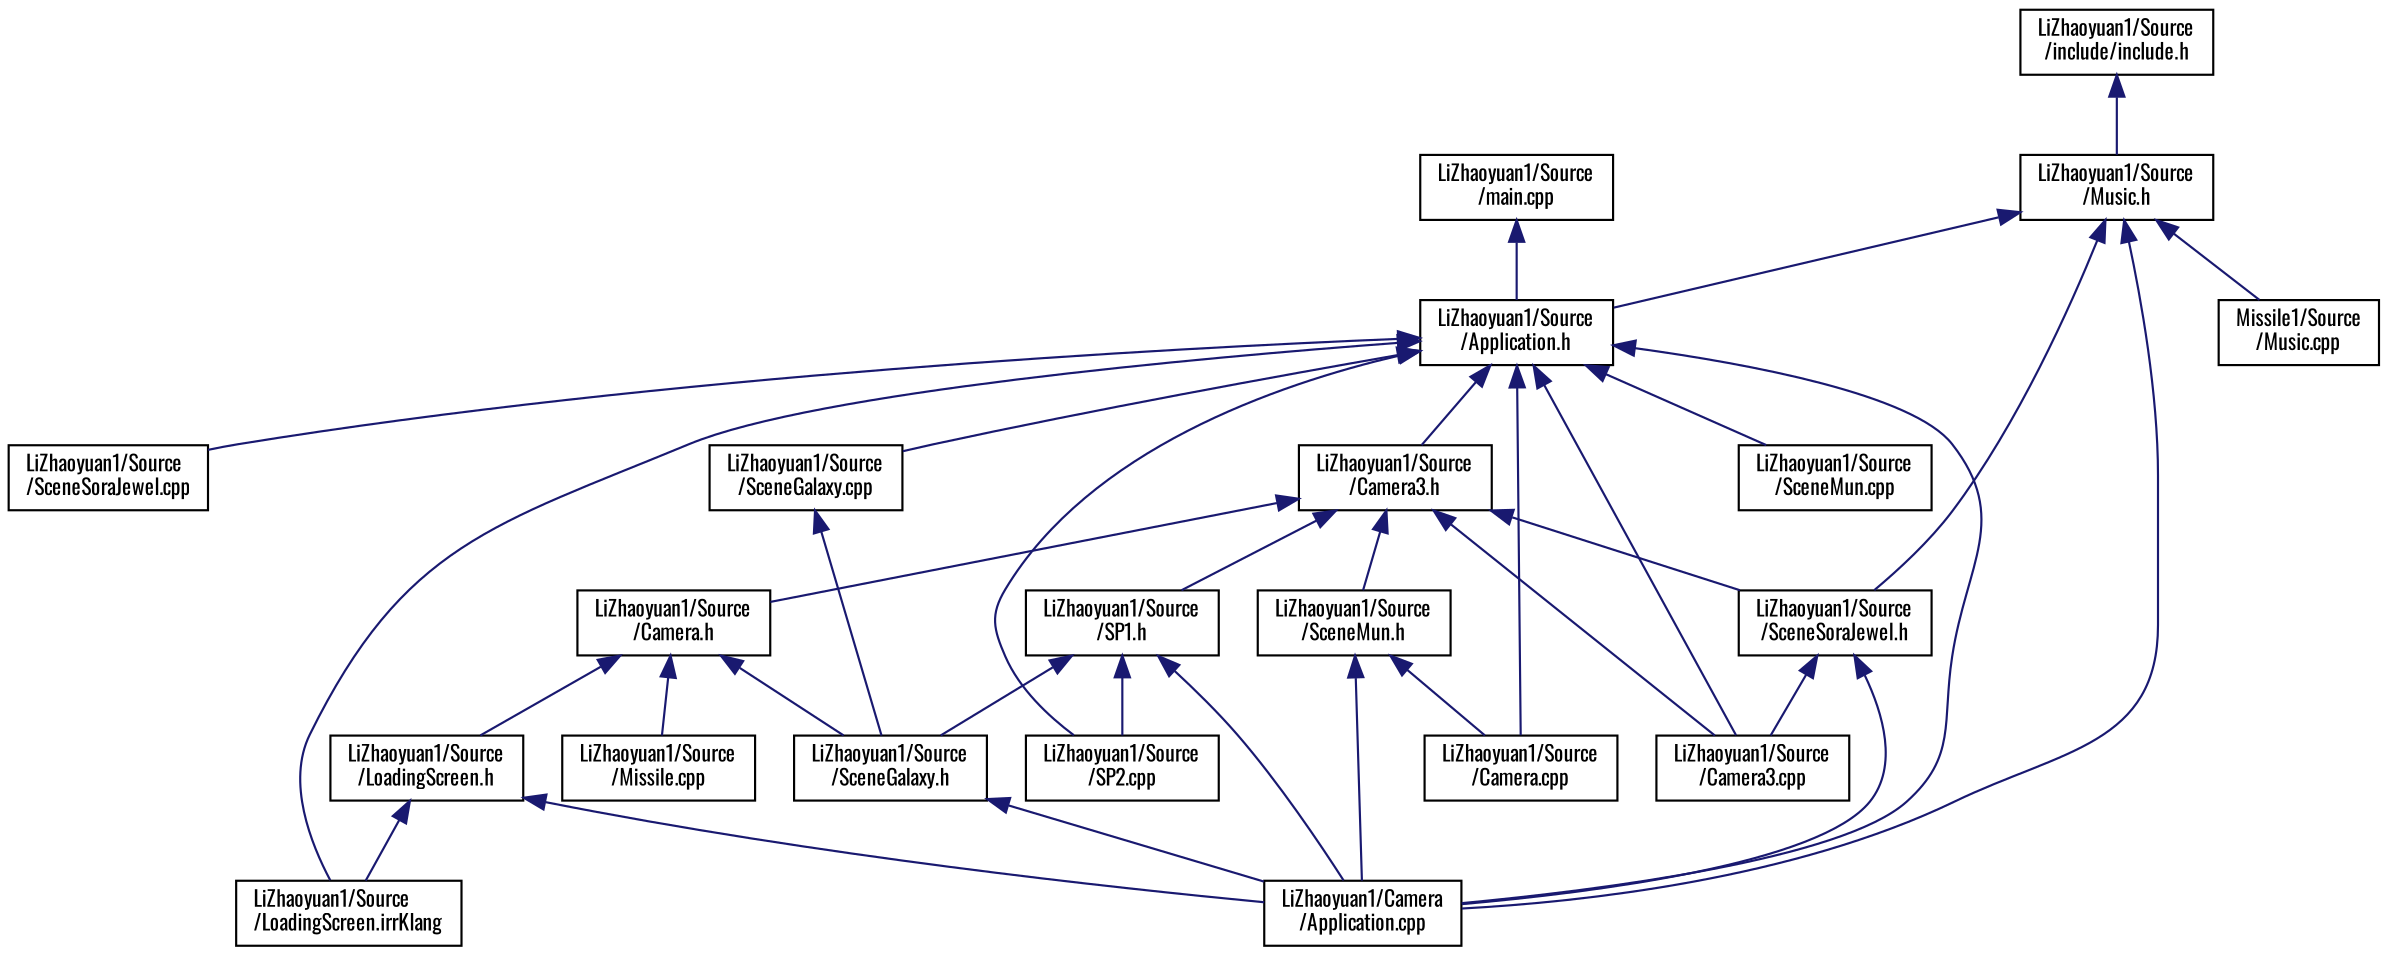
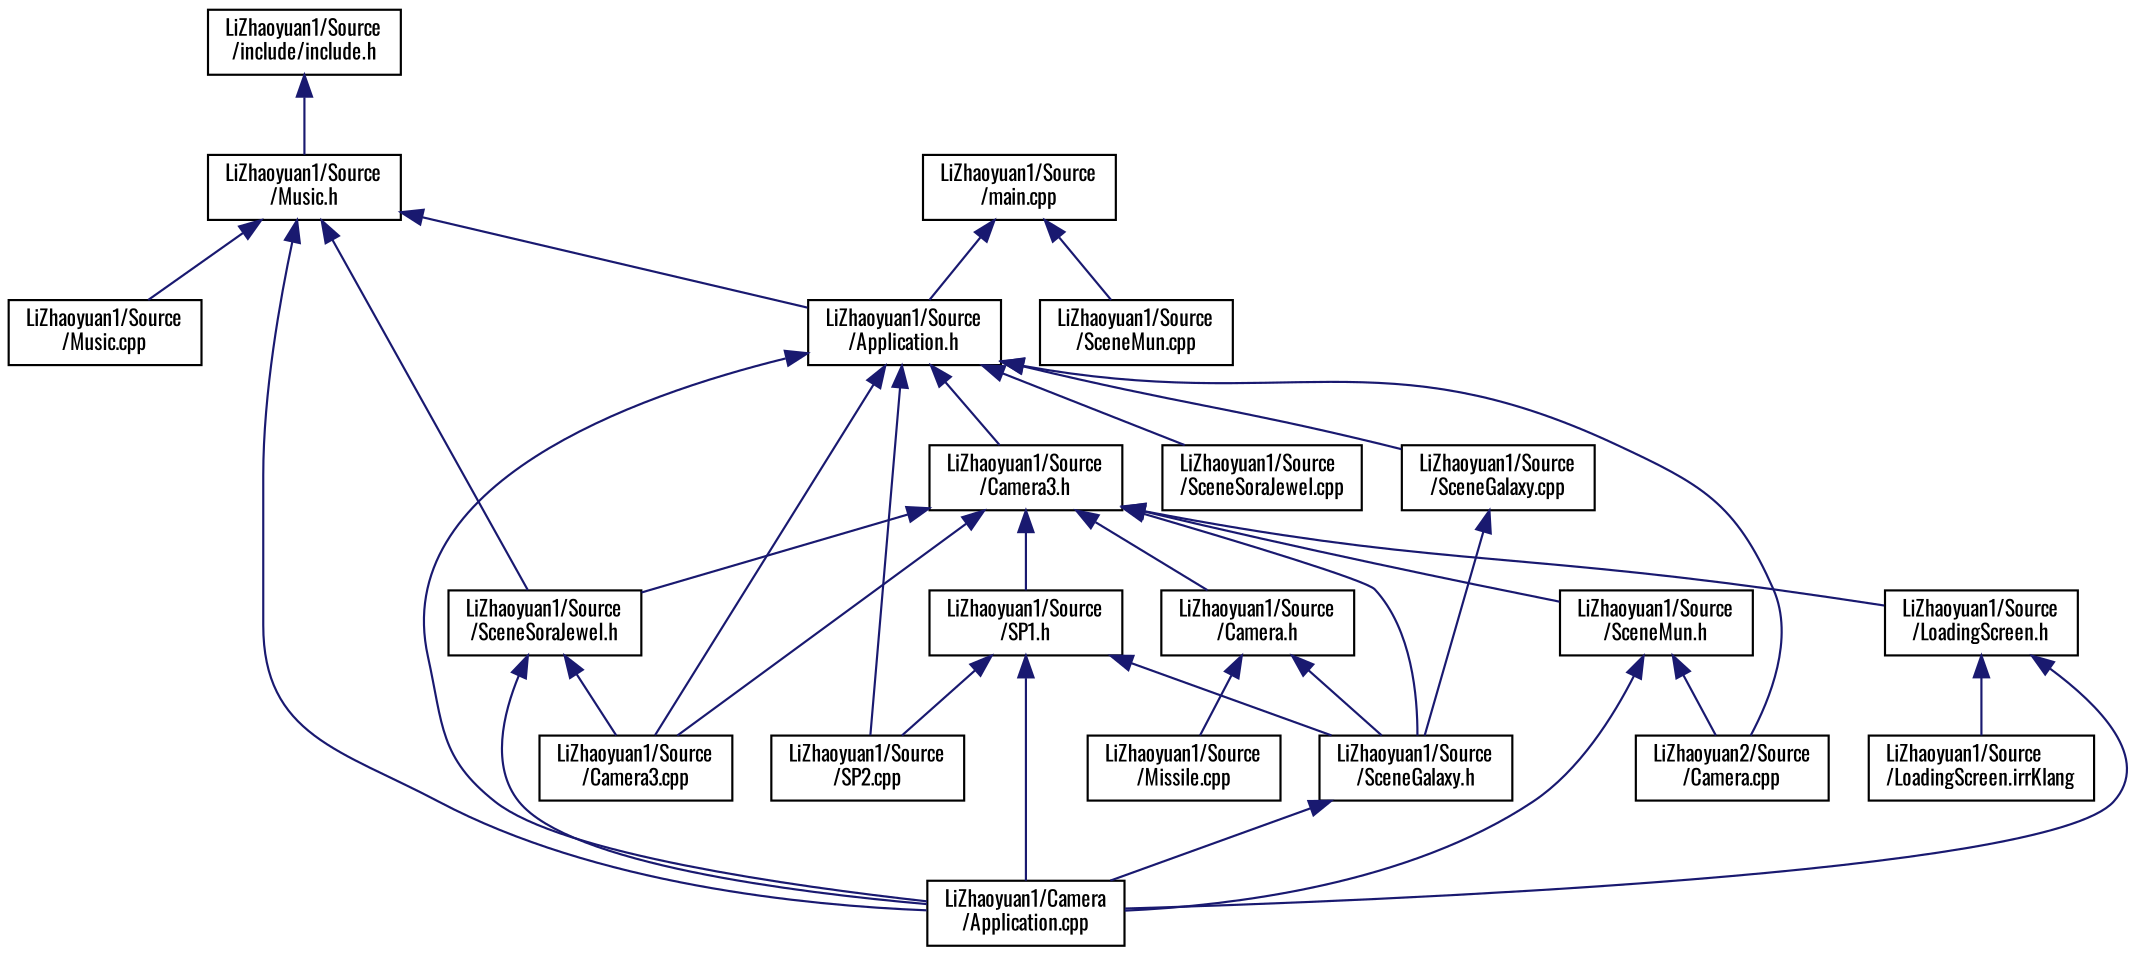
  digraph {
    fontname=Oswald
    node [color=black fontname=Oswald fontsize=10 shape=record]
    edge [color=midnightblue dir=back fontname=Oswald fontsize=10 labelfontname=Helvetica labelfontsize=10 style=solid]
    n1 [height=0.2 label="LiZhaoyuan1/Source\l/include/include.h" width=0.4]
    n2 [height=0.2 label="LiZhaoyuan1/Source\l/Music.h" width=0.4]
    n3 [height=0.2 label="LiZhaoyuan1/Source\l/Application.h" width=0.4]
    n4 [height=0.2 label="LiZhaoyuan1/Camera\l/Application.cpp" width=0.4]
    n5 [height=0.2 label="LiZhaoyuan1/Source\l/SceneSoraJewel.h" width=0.4]
-   n6 [height=0.2 label="Missile1/Source\l/Music.cpp" width=0.4]
+   n6 [height=0.2 label="LiZhaoyuan1/Source\l/Music.cpp" width=0.4]
    n7 [height=0.2 label="LiZhaoyuan1/Source\l/Camera3.h" width=0.4]
    n8 [height=0.2 label="LiZhaoyuan1/Source\l/SceneGalaxy.cpp" width=0.4]
    n9 [height=0.2 label="LiZhaoyuan1/Source\l/SP2.cpp" width=0.4]
    n10 [height=0.2 label="LiZhaoyuan1/Source\l/LoadingScreen.irrKlang" width=0.4]
    n11 [height=0.2 label="LiZhaoyuan1/Source\l/SceneMun.cpp" width=0.4]
    n12 [height=0.2 label="LiZhaoyuan1/Source\l/SceneSoraJewel.cpp" width=0.4]
    n13 [height=0.2 label="LiZhaoyuan1/Source\l/Camera3.cpp" width=0.4]
-   n14 [height=0.2 label="LiZhaoyuan1/Source\l/Camera.cpp" width=0.4]
+   n14 [height=0.2 label="LiZhaoyuan2/Source\l/Camera.cpp" width=0.4]
    n15 [height=0.2 label="LiZhaoyuan1/Source\l/SP1.h" width=0.4]
    n16 [height=0.2 label="LiZhaoyuan1/Source\l/SceneGalaxy.h" width=0.4]
    n17 [height=0.2 label="LiZhaoyuan1/Source\l/LoadingScreen.h" width=0.4]
    n18 [height=0.2 label="LiZhaoyuan1/Source\l/SceneMun.h" width=0.4]
    n19 [height=0.2 label="LiZhaoyuan1/Source\l/Camera.h" width=0.4]
    n20 [height=0.2 label="LiZhaoyuan1/Source\l/main.cpp" width=0.4]
    n21 [height=0.2 label="LiZhaoyuan1/Source\l/Missile.cpp" width=0.4]
    n1 -> n2
    n2 -> n3
    n2 -> n4
    n2 -> n5
    n2 -> n6
    n3 -> n4
    n3 -> n7
    n3 -> n8
    n3 -> n9
-   n3 -> n10
-   n3 -> n11
+   n20 -> n11
    n3 -> n12
    n3 -> n13
    n3 -> n14
    n5 -> n4
    n5 -> n13
    n7 -> n5
    n7 -> n13
    n7 -> n15
-   n19 -> n17
+   n7 -> n16
+   n7 -> n17
    n7 -> n18
    n7 -> n19
    n8 -> n16
    n15 -> n4
    n15 -> n9
    n15 -> n16
    n16 -> n4
    n17 -> n4
    n17 -> n10
    n18 -> n4
    n18 -> n14
    n19 -> n16
    n19 -> n21
    n20 -> n3
  }
